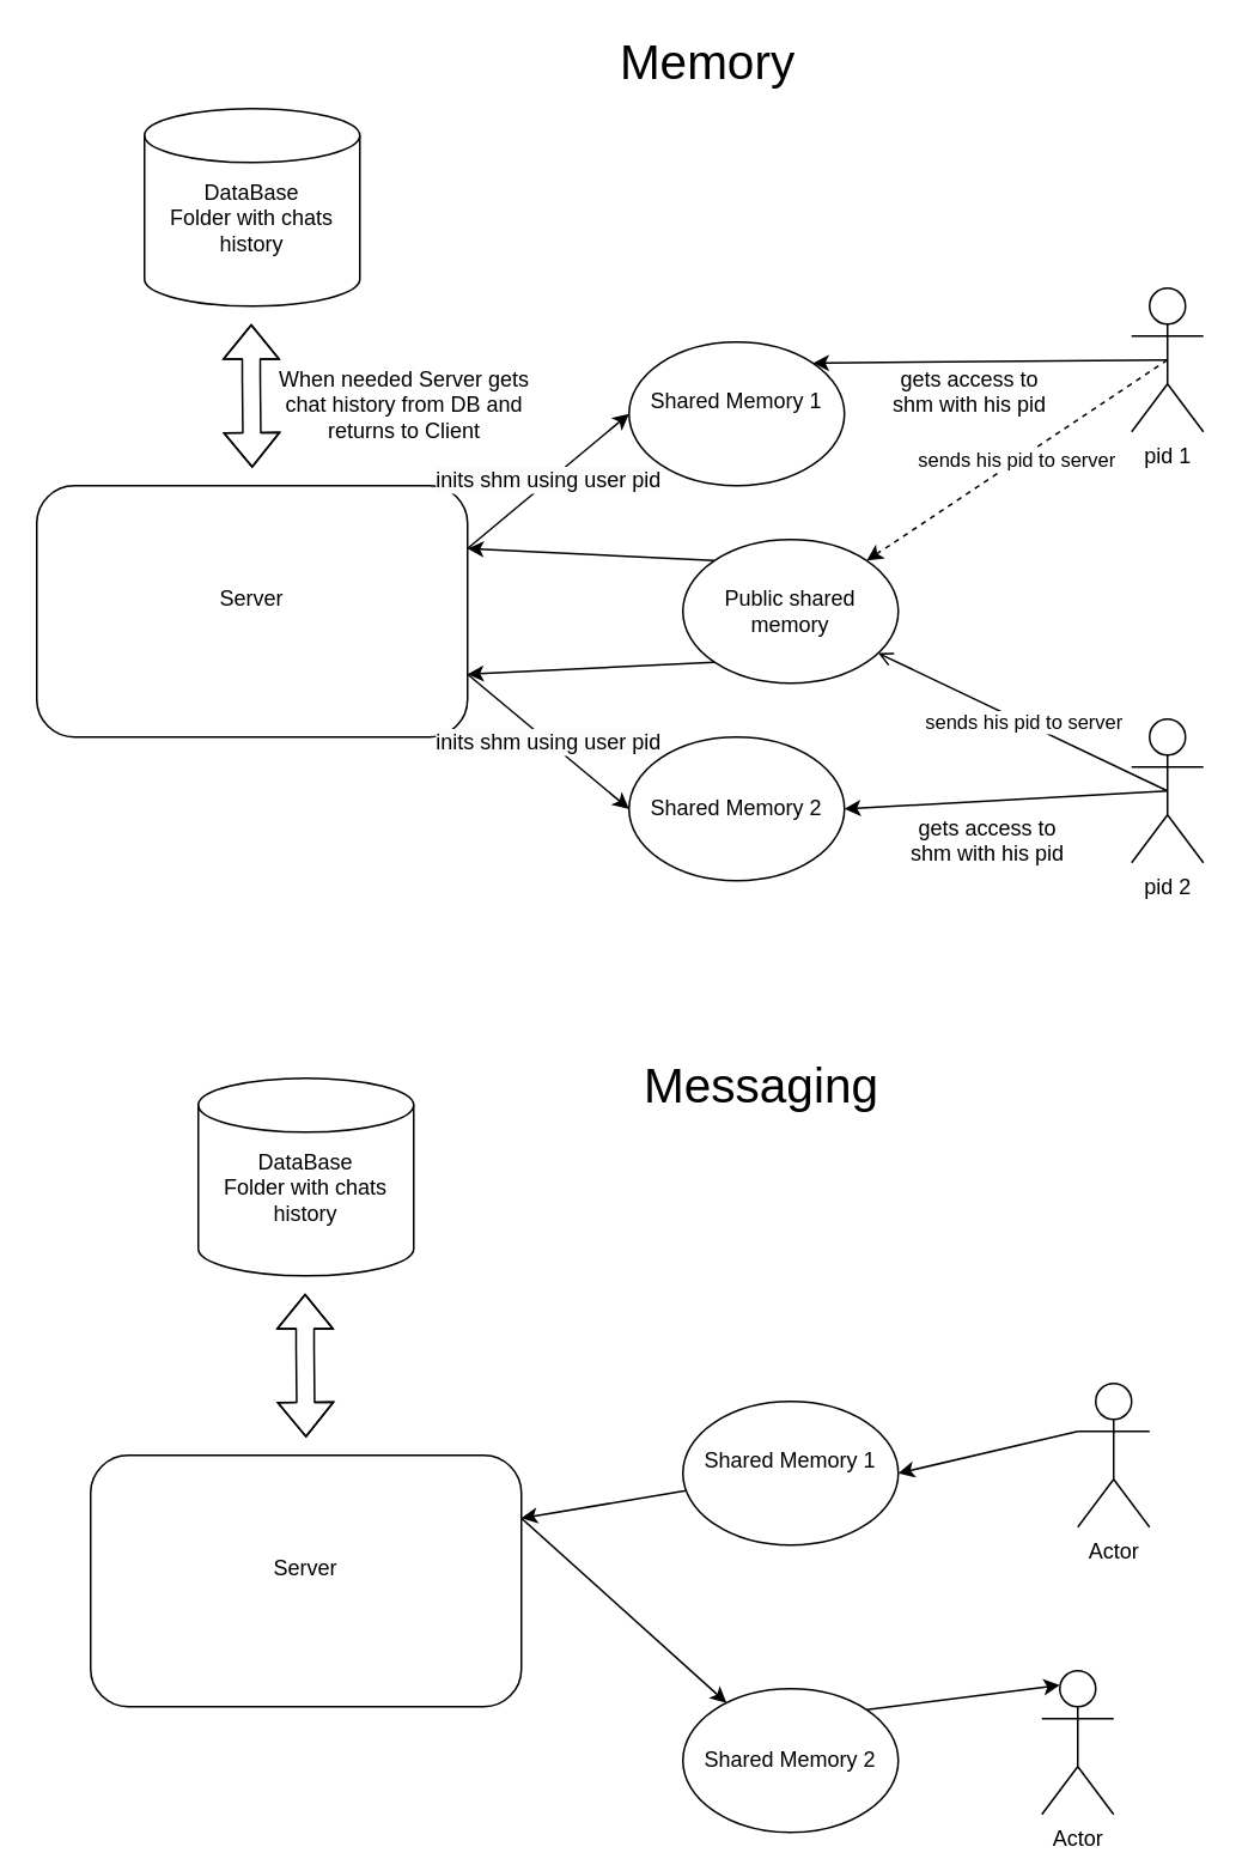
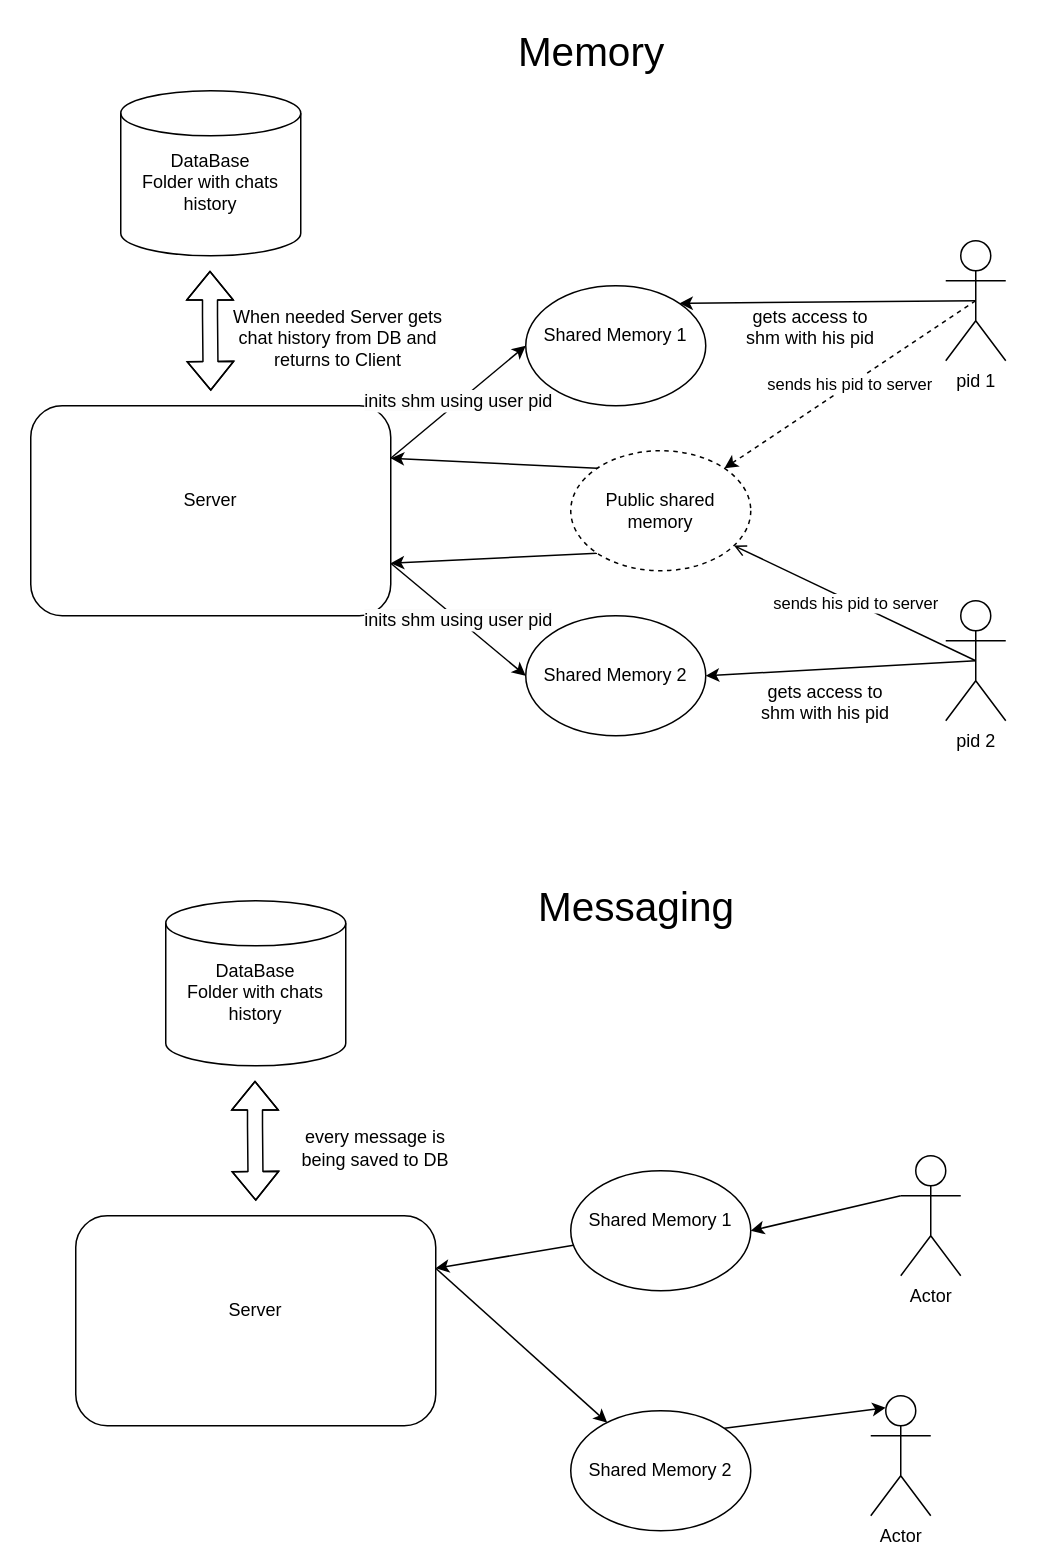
  <mxCell id="0" />
  <mxCell id="1" parent="0" />
  <mxCell id="2" value="Server&lt;div&gt;&lt;br&gt;&lt;/div&gt;" style="rounded=1;whiteSpace=wrap;html=1;" vertex="1" parent="1"><mxGeometry x="20" y="270" width="240" height="140" as="geometry" /></mxCell>
  <mxCell id="3" value="DataBase&lt;div&gt;Folder with chats history&lt;/div&gt;&lt;div&gt;&lt;br&gt;&lt;/div&gt;" style="shape=cylinder3;whiteSpace=wrap;html=1;boundedLbl=1;backgroundOutline=1;size=15;" vertex="1" parent="1"><mxGeometry x="80" y="60" width="120" height="110" as="geometry" /></mxCell>
  <mxCell id="4" value="" style="shape=flexArrow;endArrow=classic;startArrow=classic;html=1;" edge="1" parent="1"><mxGeometry width="100" height="100" relative="1" as="geometry"><mxPoint x="140" y="260" as="sourcePoint" /><mxPoint x="139.5" y="180" as="targetPoint" /><Array as="points"><mxPoint x="139.5" y="210" /></Array></mxGeometry></mxCell>
  <mxCell id="5" value="Shared Memory 1&lt;div&gt;&lt;br&gt;&lt;/div&gt;" style="ellipse;whiteSpace=wrap;html=1;" vertex="1" parent="1"><mxGeometry x="350" y="190" width="120" height="80" as="geometry" /></mxCell>
  <mxCell id="6" value="sends his pid to server" style="edgeStyle=none;html=1;exitX=0.5;exitY=0.5;exitDx=0;exitDy=0;exitPerimeter=0;entryX=1;entryY=0;entryDx=0;entryDy=0;dashed=1;" edge="1" parent="1" source="7" target="35"><mxGeometry relative="1" as="geometry" /></mxCell>
  <mxCell id="7" value="pid 1" style="shape=umlActor;verticalLabelPosition=bottom;verticalAlign=top;html=1;outlineConnect=0;" vertex="1" parent="1"><mxGeometry x="630" y="160" width="40" height="80" as="geometry" /></mxCell>
  <mxCell id="8" value="&lt;span style=&quot;color: rgb(0, 0, 0); font-family: Helvetica; font-size: 11px; font-style: normal; font-variant-ligatures: normal; font-variant-caps: normal; font-weight: 400; letter-spacing: normal; orphans: 2; text-align: center; text-indent: 0px; text-transform: none; widows: 2; word-spacing: 0px; -webkit-text-stroke-width: 0px; white-space: nowrap; background-color: rgb(255, 255, 255); text-decoration-thickness: initial; text-decoration-style: initial; text-decoration-color: initial; display: inline !important; float: none;&quot;&gt;sends his pid to server&lt;/span&gt;" style="edgeStyle=none;html=1;exitX=0.5;exitY=0.5;exitDx=0;exitDy=0;exitPerimeter=0;endArrow=open;" edge="1" parent="1" source="9" target="35"><mxGeometry relative="1" as="geometry" /></mxCell>
  <mxCell id="9" value="pid 2" style="shape=umlActor;verticalLabelPosition=bottom;verticalAlign=top;html=1;outlineConnect=0;" vertex="1" parent="1"><mxGeometry x="630" y="400" width="40" height="80" as="geometry" /></mxCell>
  <mxCell id="10" value="&lt;span style=&quot;color: rgb(0, 0, 0); font-family: Helvetica; font-size: 12px; font-style: normal; font-variant-ligatures: normal; font-variant-caps: normal; font-weight: 400; letter-spacing: normal; orphans: 2; text-align: center; text-indent: 0px; text-transform: none; widows: 2; word-spacing: 0px; -webkit-text-stroke-width: 0px; white-space: nowrap; background-color: rgb(251, 251, 251); text-decoration-thickness: initial; text-decoration-style: initial; text-decoration-color: initial; display: inline !important; float: none;&quot;&gt;inits shm using user pid&lt;/span&gt;" style="endArrow=classic;html=1;entryX=0;entryY=0.5;entryDx=0;entryDy=0;exitX=1;exitY=0.25;exitDx=0;exitDy=0;" edge="1" parent="1" source="2" target="5"><mxGeometry width="50" height="50" relative="1" as="geometry"><mxPoint x="270" y="290" as="sourcePoint" /><mxPoint x="320" y="270" as="targetPoint" /></mxGeometry></mxCell>
  <mxCell id="11" value="" style="endArrow=classic;html=1;entryX=1;entryY=0;entryDx=0;entryDy=0;exitX=0.5;exitY=0.5;exitDx=0;exitDy=0;exitPerimeter=0;" edge="1" parent="1" source="7" target="5"><mxGeometry width="50" height="50" relative="1" as="geometry"><mxPoint x="500" y="290" as="sourcePoint" /><mxPoint x="550" y="240" as="targetPoint" /></mxGeometry></mxCell>
  <mxCell id="12" value="gets access to shm with his pid&lt;div&gt;&lt;br&gt;&lt;/div&gt;" style="text;html=1;align=center;verticalAlign=middle;whiteSpace=wrap;rounded=0;" vertex="1" parent="1"><mxGeometry x="490" y="210" width="100" height="30" as="geometry" /></mxCell>
  <mxCell id="13" value="Shared Memory 2" style="ellipse;whiteSpace=wrap;html=1;" vertex="1" parent="1"><mxGeometry x="350" y="410" width="120" height="80" as="geometry" /></mxCell>
  <mxCell id="14" value="&lt;span style=&quot;color: rgb(0, 0, 0); font-family: Helvetica; font-size: 12px; font-style: normal; font-variant-ligatures: normal; font-variant-caps: normal; font-weight: 400; letter-spacing: normal; orphans: 2; text-align: center; text-indent: 0px; text-transform: none; widows: 2; word-spacing: 0px; -webkit-text-stroke-width: 0px; white-space: nowrap; background-color: rgb(251, 251, 251); text-decoration-thickness: initial; text-decoration-style: initial; text-decoration-color: initial; display: inline !important; float: none;&quot;&gt;inits shm using user pid&lt;/span&gt;" style="endArrow=classic;html=1;entryX=0;entryY=0.5;entryDx=0;entryDy=0;exitX=1;exitY=0.75;exitDx=0;exitDy=0;" edge="1" parent="1" target="13" source="2"><mxGeometry width="50" height="50" relative="1" as="geometry"><mxPoint x="240" y="520" as="sourcePoint" /><mxPoint x="290" y="500" as="targetPoint" /></mxGeometry></mxCell>
  <mxCell id="15" value="" style="endArrow=classic;html=1;entryX=1;entryY=0.5;entryDx=0;entryDy=0;exitX=0.5;exitY=0.5;exitDx=0;exitDy=0;exitPerimeter=0;" edge="1" parent="1" target="13" source="9"><mxGeometry width="50" height="50" relative="1" as="geometry"><mxPoint x="540" y="400" as="sourcePoint" /><mxPoint x="520" y="470" as="targetPoint" /></mxGeometry></mxCell>
  <mxCell id="16" value="gets access to shm with his pid&lt;div&gt;&lt;br&gt;&lt;/div&gt;" style="text;html=1;align=center;verticalAlign=middle;whiteSpace=wrap;rounded=0;" vertex="1" parent="1"><mxGeometry x="500" y="460" width="100" height="30" as="geometry" /></mxCell>
  <mxCell id="17" style="edgeStyle=none;html=1;exitX=1;exitY=0.25;exitDx=0;exitDy=0;" edge="1" parent="1" source="18" target="27"><mxGeometry relative="1" as="geometry" /></mxCell>
  <mxCell id="18" value="Server&lt;div&gt;&lt;br&gt;&lt;/div&gt;" style="rounded=1;whiteSpace=wrap;html=1;" vertex="1" parent="1"><mxGeometry x="50" y="810" width="240" height="140" as="geometry" /></mxCell>
  <mxCell id="19" value="DataBase&lt;div&gt;Folder with chats history&lt;/div&gt;&lt;div&gt;&lt;br&gt;&lt;/div&gt;" style="shape=cylinder3;whiteSpace=wrap;html=1;boundedLbl=1;backgroundOutline=1;size=15;" vertex="1" parent="1"><mxGeometry x="110" y="600" width="120" height="110" as="geometry" /></mxCell>
  <mxCell id="20" value="" style="shape=flexArrow;endArrow=classic;startArrow=classic;html=1;" edge="1" parent="1"><mxGeometry width="100" height="100" relative="1" as="geometry"><mxPoint x="170" y="800" as="sourcePoint" /><mxPoint x="169.5" y="720" as="targetPoint" /><Array as="points"><mxPoint x="169.5" y="750" /></Array></mxGeometry></mxCell>
  <mxCell id="21" value="" style="edgeStyle=none;html=1;entryX=1;entryY=0.25;entryDx=0;entryDy=0;" edge="1" parent="1" source="22" target="18"><mxGeometry relative="1" as="geometry" /></mxCell>
  <mxCell id="22" value="Shared Memory 1&lt;div&gt;&lt;br&gt;&lt;/div&gt;" style="ellipse;whiteSpace=wrap;html=1;" vertex="1" parent="1"><mxGeometry x="380" y="780" width="120" height="80" as="geometry" /></mxCell>
  <mxCell id="23" style="edgeStyle=none;html=1;exitX=0.5;exitY=0.5;exitDx=0;exitDy=0;exitPerimeter=0;entryX=0.5;entryY=0.5;entryDx=0;entryDy=0;entryPerimeter=0;" edge="1" parent="1" source="25" target="25"><mxGeometry relative="1" as="geometry" /></mxCell>
  <mxCell id="24" style="edgeStyle=none;html=1;exitX=0;exitY=0.333;exitDx=0;exitDy=0;exitPerimeter=0;entryX=1;entryY=0.5;entryDx=0;entryDy=0;" edge="1" parent="1" source="25" target="22"><mxGeometry relative="1" as="geometry" /></mxCell>
  <mxCell id="25" value="Actor" style="shape=umlActor;verticalLabelPosition=bottom;verticalAlign=top;html=1;outlineConnect=0;" vertex="1" parent="1"><mxGeometry x="600" y="770" width="40" height="80" as="geometry" /></mxCell>
  <mxCell id="26" value="Actor" style="shape=umlActor;verticalLabelPosition=bottom;verticalAlign=top;html=1;outlineConnect=0;" vertex="1" parent="1"><mxGeometry x="580" y="930" width="40" height="80" as="geometry" /></mxCell>
  <mxCell id="27" value="Shared Memory 2" style="ellipse;whiteSpace=wrap;html=1;" vertex="1" parent="1"><mxGeometry x="380" y="940" width="120" height="80" as="geometry" /></mxCell>
  <mxCell id="28" value="Messaging" style="text;html=1;align=center;verticalAlign=middle;whiteSpace=wrap;rounded=0;fontSize=27;" vertex="1" parent="1"><mxGeometry x="394" y="590" width="60" height="30" as="geometry" /></mxCell>
  <mxCell id="29" value="Memory" style="text;html=1;align=center;verticalAlign=middle;whiteSpace=wrap;rounded=0;fontSize=27;" vertex="1" parent="1"><mxGeometry x="364" y="20" width="60" height="30" as="geometry" /></mxCell>
  <mxCell id="30" style="edgeStyle=none;html=1;exitX=1;exitY=0;exitDx=0;exitDy=0;entryX=0.25;entryY=0.1;entryDx=0;entryDy=0;entryPerimeter=0;" edge="1" parent="1" source="27" target="26"><mxGeometry relative="1" as="geometry" /></mxCell>
  <mxCell id="31" value="When needed Server gets chat history from DB and returns to Client" style="text;html=1;align=center;verticalAlign=middle;whiteSpace=wrap;rounded=0;" vertex="1" parent="1"><mxGeometry x="150" y="200" width="150" height="50" as="geometry" /></mxCell>
+ <mxCell id="32" value="every message is being saved to DB" style="text;html=1;align=center;verticalAlign=middle;whiteSpace=wrap;rounded=0;" vertex="1" parent="1"><mxGeometry x="190" y="750" width="120" height="30" as="geometry" /></mxCell>
  <mxCell id="33" style="edgeStyle=none;html=1;exitX=0;exitY=0;exitDx=0;exitDy=0;entryX=1;entryY=0.25;entryDx=0;entryDy=0;" edge="1" parent="1" source="35" target="2"><mxGeometry relative="1" as="geometry" /></mxCell>
  <mxCell id="34" style="edgeStyle=none;html=1;exitX=0;exitY=1;exitDx=0;exitDy=0;entryX=1;entryY=0.75;entryDx=0;entryDy=0;" edge="1" parent="1" source="35" target="2"><mxGeometry relative="1" as="geometry" /></mxCell>
- <mxCell id="35" value="Public shared memory" style="ellipse;whiteSpace=wrap;html=1;" vertex="1" parent="1"><mxGeometry x="380" y="300" width="120" height="80" as="geometry" /></mxCell>
+ <mxCell id="35" value="Public shared memory" style="ellipse;whiteSpace=wrap;html=1;dashed=1;" vertex="1" parent="1"><mxGeometry x="380" y="300" width="120" height="80" as="geometry" /></mxCell>
